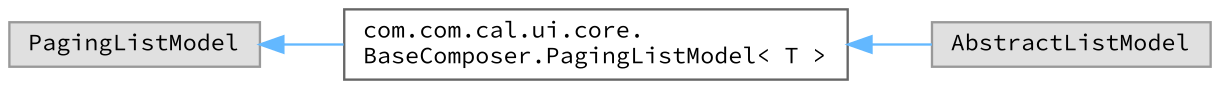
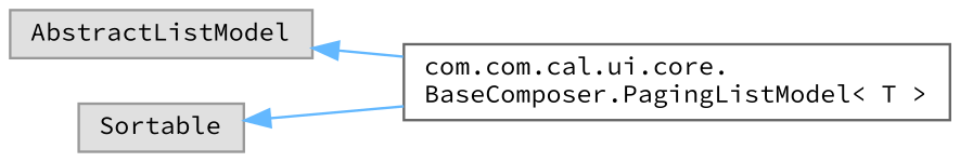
  digraph {
    fontname="Source Code Pro"
    rankdir=LR
    node [color=grey60 fillcolor="#E0E0E0" fontname="Source Code Pro" fontsize=10 shape=box style=filled]
    edge [color=steelblue1 dir=back fontname="Source Code Pro" fontsize=10 labelfontname=Helvetica labelfontsize=10 style=solid]
    n1 [height=0.2 label=AbstractListModel width=0.4]
    n2 [color=grey40 fillcolor=white height=0.2 label="com.com.cal.ui.core.\lBaseComposer.PagingListModel\< T \>" width=0.4]
-   n3 [height=0.2 label=PagingListModel width=0.4]
-   n2 -> n1
+   n3 [height=0.2 label=Sortable width=0.4]
+   n1 -> n2
    n3 -> n2
  }
